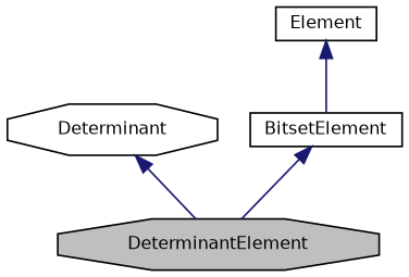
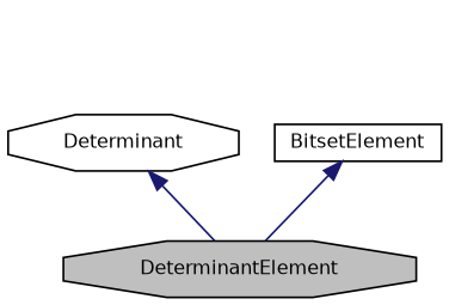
  digraph {
    node [color=black fillcolor=white fontname=Helvetica fontsize=10 shape=octagon style=filled]
    edge [color=midnightblue dir=back fontname=Helvetica fontsize=10 labelfontname=Helvetica labelfontsize=10 style=solid]
    n1 [fillcolor=grey75 fontcolor=black height=0.2 label=DeterminantElement width=0.4]
    n2 [height=0.2 label=Determinant width=0.4]
    n3 [height=0.2 label=BitsetElement shape=box width=0.4]
-   n4 [height=0.2 label=Element shape=box width=0.4]
    n2 -> n1
    n3 -> n1
-   n4 -> n3
  }
